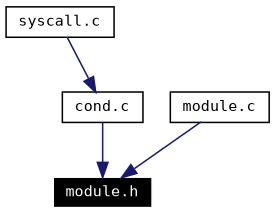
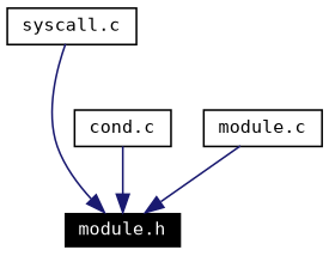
  digraph {
    fontname="DejaVu Sans Mono"
    node [color=black fontname="DejaVu Sans Mono" fontsize=10 shape=record]
    edge [color=midnightblue fontname="DejaVu Sans Mono" fontsize=10 labelfontname=Helvetica labelfontsize=10 style=solid]
    n1 [color=white fillcolor=black fontcolor=white height=0.2 label="module.h" style=filled width=0.4]
    n2 [height=0.2 label="cond.c" width=0.4]
    n3 [height=0.2 label="module.c" width=0.4]
    n4 [height=0.2 label="syscall.c" width=0.4]
    n2 -> n1
    n3 -> n1
-   n4 -> n2
+   n4 -> n1
  }
